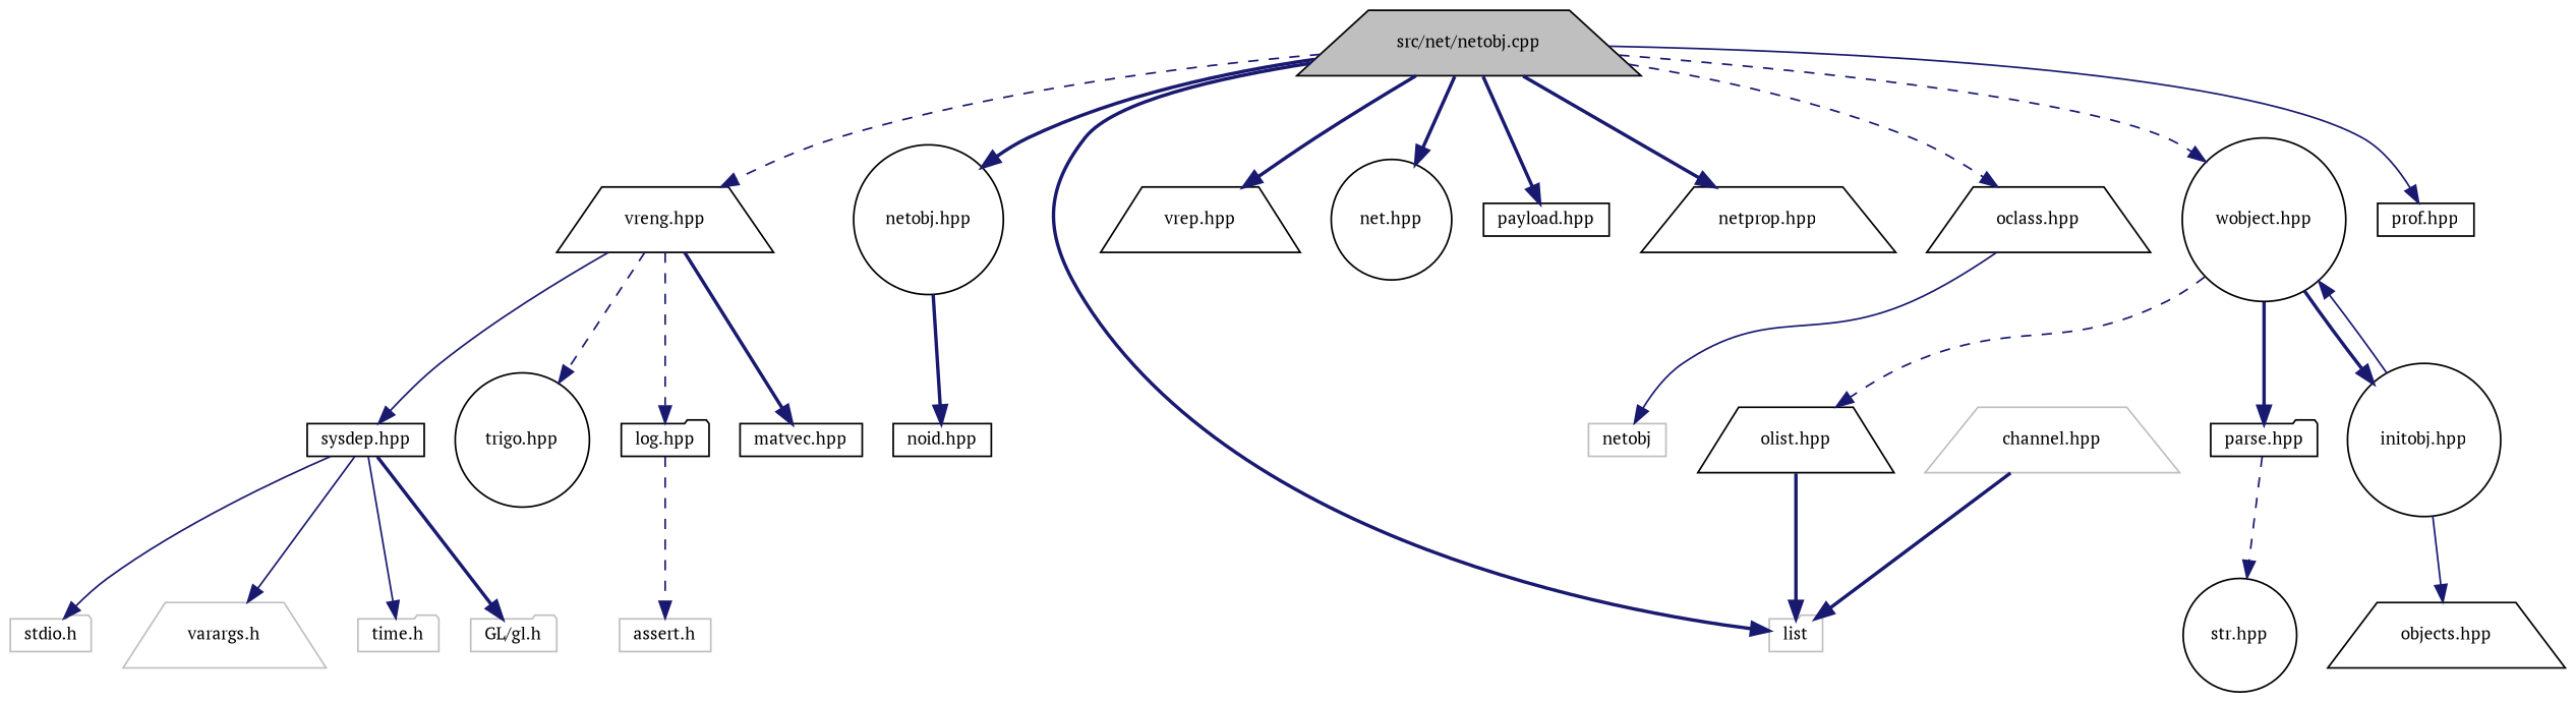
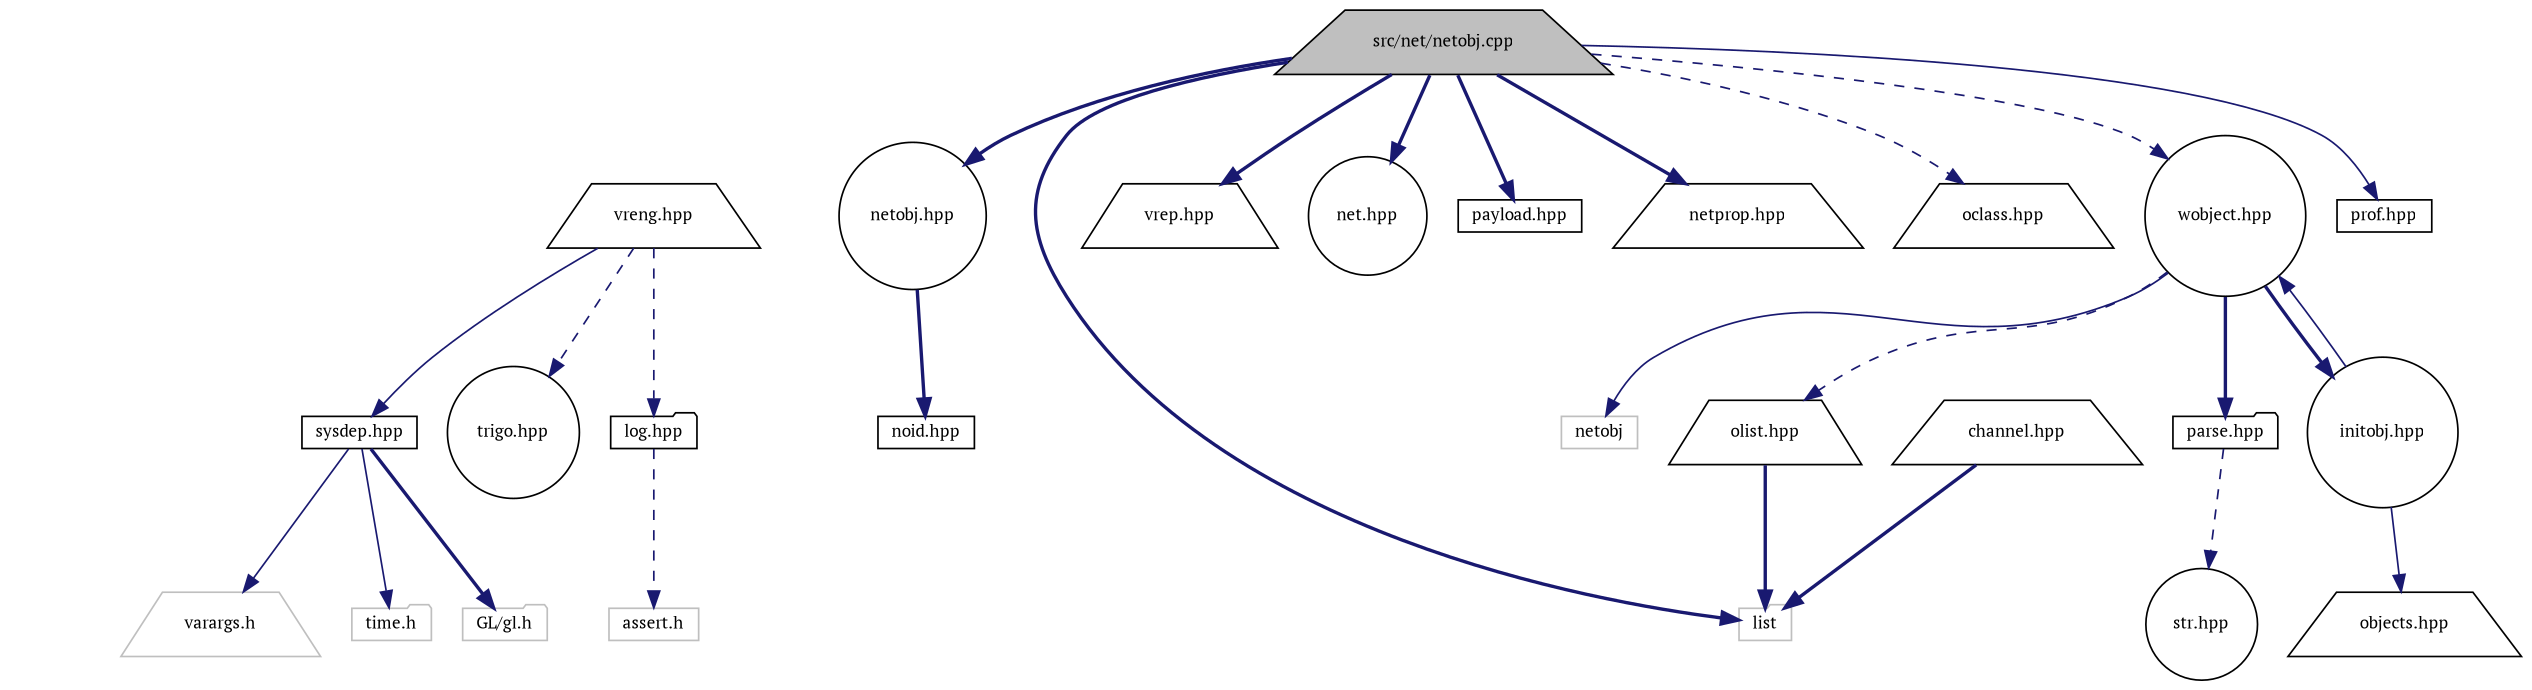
  digraph {
    fontname="PT Serif"
    node [color=black fontname="PT Serif" fontsize=10 shape=trapezium]
    edge [color=midnightblue fontname="PT Serif" fontsize=10 labelfontname=FreeSans labelfontsize=10 style=bold]
    n1 [fillcolor=grey75 fontcolor=black height=0.2 label="src/net/netobj.cpp" style=filled width=0.4]
    n2 [height=0.2 label="vreng.hpp" width=0.4]
    n3 [height=0.2 label="netobj.hpp" shape=circle width=0.4]
    n4 [color=grey75 height=0.2 label=list shape=folder width=0.4]
    n5 [height=0.2 label="vrep.hpp" width=0.4]
    n6 [height=0.2 label="net.hpp" shape=circle width=0.4]
    n7 [height=0.2 label="payload.hpp" shape=box width=0.4]
    n8 [height=0.2 label="netprop.hpp" width=0.4]
    n9 [height=0.2 label="oclass.hpp" width=0.4]
    n10 [height=0.2 label="wobject.hpp" shape=circle width=0.4]
    n11 [height=0.2 label="prof.hpp" shape=box width=0.4]
    n12 [height=0.2 label="sysdep.hpp" shape=box width=0.4]
    n13 [height=0.2 label="trigo.hpp" shape=circle width=0.4]
    n14 [height=0.2 label="log.hpp" shape=folder width=0.4]
-   n15 [height=0.2 label="matvec.hpp" shape=box width=0.4]
    n16 [height=0.2 label="noid.hpp" shape=box width=0.4]
-   n17 [color=grey75 height=0.2 label="channel.hpp" width=0.4]
+   n17 [height=0.2 label="channel.hpp" width=0.4]
    n18 [color=grey75 height=0.2 label=netobj shape=box width=0.4]
    n19 [height=0.2 label="olist.hpp" width=0.4]
    n20 [height=0.2 label="parse.hpp" shape=folder width=0.4]
    n21 [height=0.2 label="initobj.hpp" shape=circle width=0.4]
-   n22 [color=grey75 height=0.2 label="stdio.h" shape=folder width=0.4]
    n23 [color=grey75 height=0.2 label="varargs.h" width=0.4]
    n24 [color=grey75 height=0.2 label="time.h" shape=folder width=0.4]
    n25 [color=grey75 height=0.2 label="GL/gl.h" shape=folder width=0.4]
    n26 [color=grey75 height=0.2 label="assert.h" shape=box width=0.4]
    n27 [height=0.2 label="str.hpp" shape=circle width=0.4]
    n28 [height=0.2 label="objects.hpp" width=0.4]
-   n1 -> n2 [style=dashed]
    n1 -> n3
    n1 -> n4
    n1 -> n5
    n1 -> n6
    n1 -> n7
    n1 -> n8
    n1 -> n9 [style=dashed]
    n1 -> n10 [style=dashed]
    n1 -> n11 [style=solid]
    n2 -> n12 [style=solid]
    n2 -> n13 [style=dashed]
    n2 -> n14 [style=dashed]
-   n2 -> n15
    n3 -> n16
-   n9 -> n18 [style=solid]
+   n10 -> n18 [style=solid]
    n10 -> n19 [style=dashed]
    n10 -> n20
    n10 -> n21
-   n12 -> n22 [style=solid]
    n12 -> n23 [style=solid]
    n12 -> n24 [style=solid]
    n12 -> n25
    n14 -> n26 [style=dashed]
    n17 -> n4
    n19 -> n4
    n20 -> n27 [style=dashed]
    n21 -> n10 [style=solid]
    n21 -> n28 [style=solid]
  }
